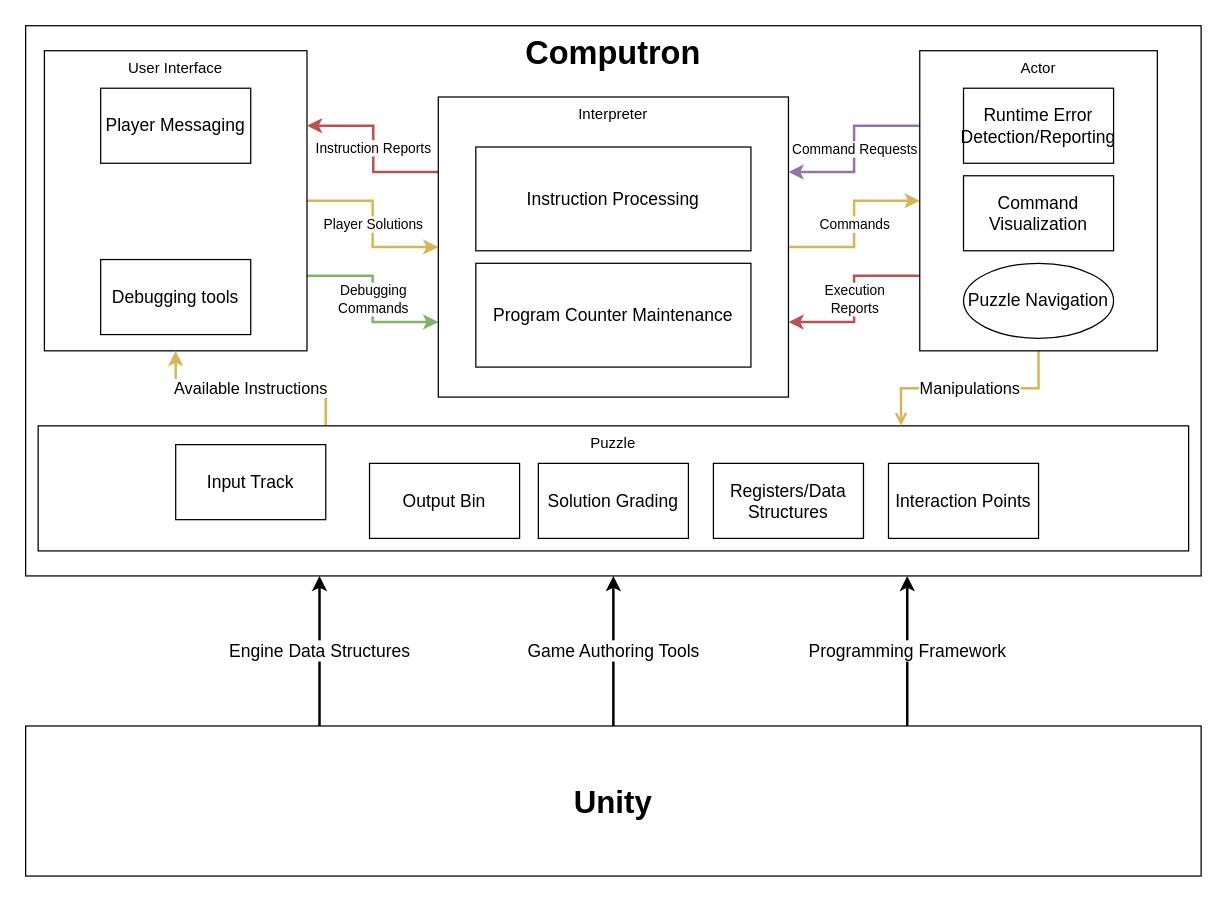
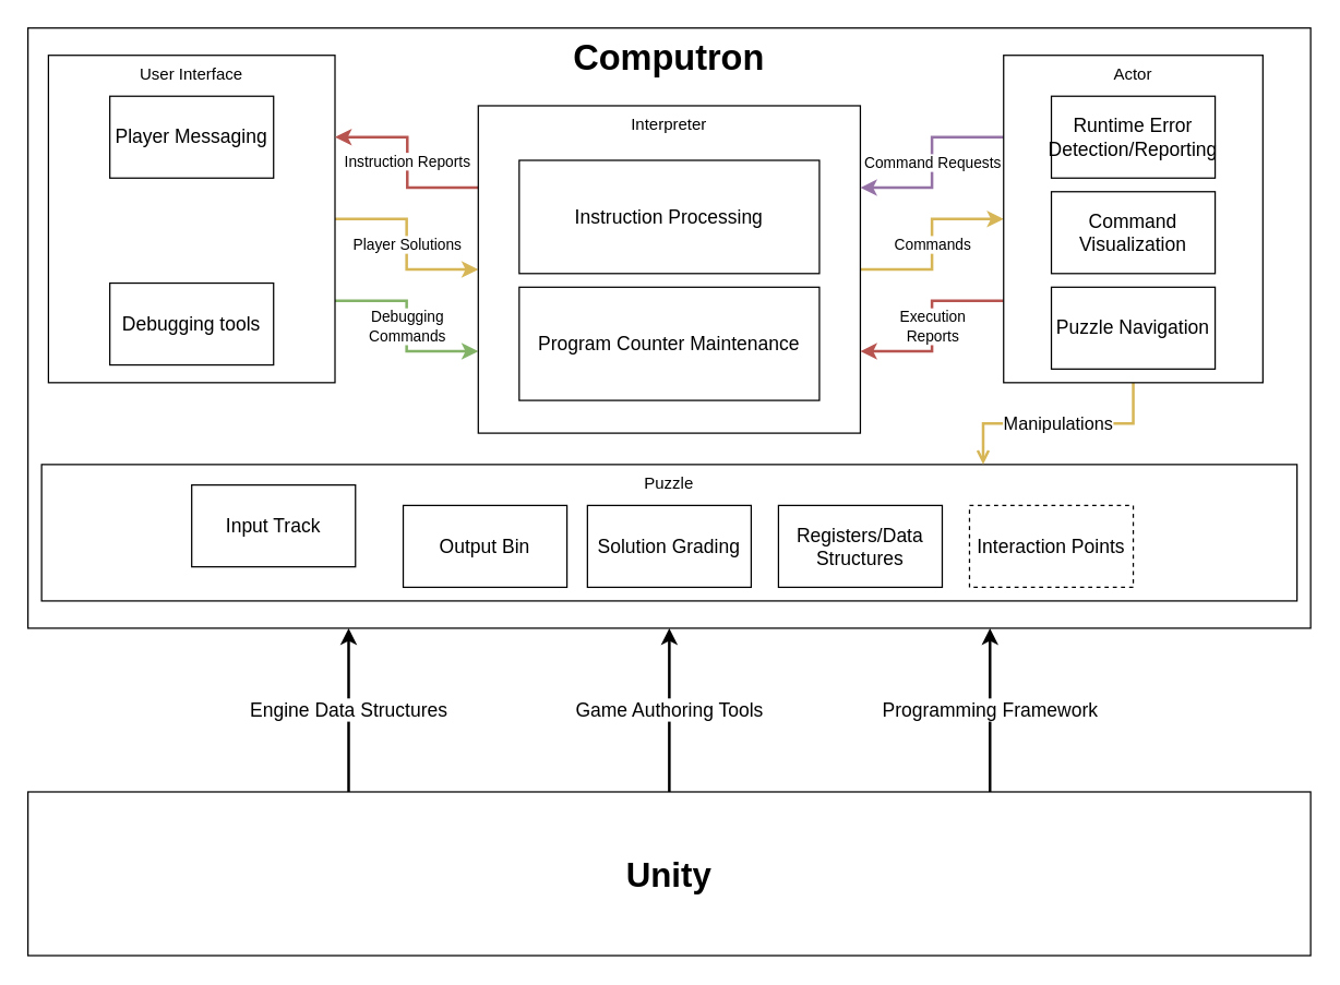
  <mxCell id="0" />
  <mxCell id="1" parent="0" />
  <mxCell id="2" value="&lt;font style=&quot;font-size: 26px&quot;&gt;&lt;b&gt;Computron&lt;/b&gt;&lt;/font&gt;" style="rounded=0;whiteSpace=wrap;html=1;shadow=0;verticalAlign=top;" parent="1" vertex="1"><mxGeometry x="20" y="20" width="940" height="440" as="geometry" /></mxCell>
  <mxCell id="3" value="&lt;font style=&quot;font-size: 14px&quot;&gt;Engine Data Structures&lt;/font&gt;" style="edgeStyle=orthogonalEdgeStyle;rounded=0;orthogonalLoop=1;jettySize=auto;html=1;exitX=0.25;exitY=0;exitDx=0;exitDy=0;entryX=0.25;entryY=1;entryDx=0;entryDy=0;strokeWidth=2;" parent="1" source="6" target="2" edge="1"><mxGeometry relative="1" as="geometry" /></mxCell>
  <mxCell id="4" value="&lt;font style=&quot;font-size: 14px&quot;&gt;Programming Framework&lt;/font&gt;" style="edgeStyle=orthogonalEdgeStyle;rounded=0;orthogonalLoop=1;jettySize=auto;html=1;exitX=0.75;exitY=0;exitDx=0;exitDy=0;entryX=0.75;entryY=1;entryDx=0;entryDy=0;strokeWidth=2;" parent="1" source="6" target="2" edge="1"><mxGeometry relative="1" as="geometry" /></mxCell>
  <mxCell id="5" value="&lt;font style=&quot;font-size: 14px&quot;&gt;Game Authoring Tools&lt;/font&gt;" style="edgeStyle=orthogonalEdgeStyle;rounded=0;orthogonalLoop=1;jettySize=auto;html=1;exitX=0.5;exitY=0;exitDx=0;exitDy=0;entryX=0.5;entryY=1;entryDx=0;entryDy=0;strokeWidth=2;" parent="1" source="6" target="2" edge="1"><mxGeometry relative="1" as="geometry" /></mxCell>
  <mxCell id="6" value="&lt;font style=&quot;font-size: 25px&quot;&gt;&lt;b&gt;Unity&lt;/b&gt;&lt;/font&gt;" style="rounded=0;whiteSpace=wrap;html=1;" parent="1" vertex="1"><mxGeometry x="20" y="580" width="940" height="120" as="geometry" /></mxCell>
  <mxCell id="7" value="Player Solutions" style="edgeStyle=orthogonalEdgeStyle;rounded=0;orthogonalLoop=1;jettySize=auto;html=1;exitX=1;exitY=0.5;exitDx=0;exitDy=0;fillColor=#fff2cc;strokeColor=#d6b656;strokeWidth=2;" parent="1" source="9" target="16" edge="1"><mxGeometry relative="1" as="geometry" /></mxCell>
  <mxCell id="8" value="Debugging &lt;br&gt;Commands" style="edgeStyle=orthogonalEdgeStyle;rounded=0;orthogonalLoop=1;jettySize=auto;html=1;exitX=1;exitY=0.75;exitDx=0;exitDy=0;entryX=0;entryY=0.75;entryDx=0;entryDy=0;fillColor=#d5e8d4;strokeColor=#82b366;strokeWidth=2;" parent="1" source="9" target="16" edge="1"><mxGeometry relative="1" as="geometry" /></mxCell>
  <mxCell id="9" value="User Interface" style="rounded=0;whiteSpace=wrap;html=1;shadow=0;comic=0;verticalAlign=top;" parent="1" vertex="1"><mxGeometry x="35" y="40" width="210" height="240" as="geometry" /></mxCell>
  <mxCell id="10" value="&lt;font style=&quot;font-size: 14px&quot;&gt;Player Messaging&lt;/font&gt;" style="rounded=0;whiteSpace=wrap;html=1;shadow=0;comic=0;" parent="1" vertex="1"><mxGeometry x="80" y="70" width="120" height="60" as="geometry" /></mxCell>
  <mxCell id="11" value="&lt;font style=&quot;font-size: 14px&quot;&gt;Debugging tools&lt;/font&gt;" style="rounded=0;whiteSpace=wrap;html=1;shadow=0;comic=0;" parent="1" vertex="1"><mxGeometry x="80" y="207" width="120" height="60" as="geometry" /></mxCell>
- <mxCell id="12" value="&lt;font style=&quot;font-size: 13px&quot;&gt;Available Instructions&lt;/font&gt;" style="edgeStyle=orthogonalEdgeStyle;rounded=0;orthogonalLoop=1;jettySize=auto;html=1;exitX=0.25;exitY=0;exitDx=0;exitDy=0;entryX=0.5;entryY=1;entryDx=0;entryDy=0;strokeWidth=2;fillColor=#fff2cc;strokeColor=#d6b656;" parent="1" source="13" target="9" edge="1"><mxGeometry relative="1" as="geometry" /></mxCell>
  <mxCell id="13" value="Puzzle" style="rounded=0;whiteSpace=wrap;html=1;shadow=0;comic=0;verticalAlign=top;" parent="1" vertex="1"><mxGeometry x="30" y="340" width="920" height="100" as="geometry" /></mxCell>
  <mxCell id="14" value="Instruction Reports" style="edgeStyle=orthogonalEdgeStyle;rounded=0;orthogonalLoop=1;jettySize=auto;html=1;exitX=0;exitY=0.25;exitDx=0;exitDy=0;entryX=1;entryY=0.25;entryDx=0;entryDy=0;fillColor=#f8cecc;strokeColor=#b85450;strokeWidth=2;" parent="1" source="16" target="9" edge="1"><mxGeometry relative="1" as="geometry"><Array as="points"><mxPoint x="298" y="137" /><mxPoint x="298" y="100" /></Array></mxGeometry></mxCell>
  <mxCell id="15" value="Commands" style="edgeStyle=orthogonalEdgeStyle;rounded=0;orthogonalLoop=1;jettySize=auto;html=1;exitX=1;exitY=0.5;exitDx=0;exitDy=0;entryX=0;entryY=0.5;entryDx=0;entryDy=0;fillColor=#fff2cc;strokeColor=#d6b656;strokeWidth=2;" parent="1" source="16" target="21" edge="1"><mxGeometry relative="1" as="geometry" /></mxCell>
  <mxCell id="16" value="Interpreter" style="rounded=0;whiteSpace=wrap;html=1;shadow=0;comic=0;verticalAlign=top;" parent="1" vertex="1"><mxGeometry x="350" y="77" width="280" height="240" as="geometry" /></mxCell>
  <mxCell id="17" value="&lt;font style=&quot;font-size: 14px&quot;&gt;Instruction Processing&lt;/font&gt;" style="rounded=0;whiteSpace=wrap;html=1;shadow=0;comic=0;" parent="1" vertex="1"><mxGeometry x="380" y="117" width="220" height="83" as="geometry" /></mxCell>
  <mxCell id="18" value="&lt;font style=&quot;font-size: 13px&quot;&gt;Manipulations&lt;/font&gt;" style="edgeStyle=orthogonalEdgeStyle;rounded=0;orthogonalLoop=1;jettySize=auto;html=1;exitX=0.5;exitY=1;exitDx=0;exitDy=0;entryX=0.75;entryY=0;entryDx=0;entryDy=0;fillColor=#fff2cc;strokeColor=#d6b656;strokeWidth=2;endArrow=open;" parent="1" source="21" target="13" edge="1"><mxGeometry relative="1" as="geometry" /></mxCell>
  <mxCell id="19" value="Command Requests" style="edgeStyle=orthogonalEdgeStyle;rounded=0;orthogonalLoop=1;jettySize=auto;html=1;exitX=0;exitY=0.25;exitDx=0;exitDy=0;entryX=1;entryY=0.25;entryDx=0;entryDy=0;fillColor=#e1d5e7;strokeColor=#9673a6;strokeWidth=2;" edge="1" parent="1" source="21" target="16"><mxGeometry relative="1" as="geometry" /></mxCell>
  <mxCell id="20" value="Execution &lt;br&gt;Reports" style="edgeStyle=orthogonalEdgeStyle;rounded=0;orthogonalLoop=1;jettySize=auto;html=1;exitX=0;exitY=0.75;exitDx=0;exitDy=0;entryX=1;entryY=0.75;entryDx=0;entryDy=0;strokeWidth=2;fillColor=#f8cecc;strokeColor=#b85450;" edge="1" parent="1" source="21" target="16"><mxGeometry relative="1" as="geometry" /></mxCell>
  <mxCell id="21" value="Actor" style="rounded=0;whiteSpace=wrap;html=1;shadow=0;comic=0;verticalAlign=top;" parent="1" vertex="1"><mxGeometry x="735" y="40" width="190" height="240" as="geometry" /></mxCell>
  <mxCell id="22" value="&lt;font style=&quot;font-size: 14px&quot;&gt;Runtime Error Detection/Reporting&lt;/font&gt;" style="rounded=0;whiteSpace=wrap;html=1;shadow=0;comic=0;" parent="1" vertex="1"><mxGeometry x="770" y="70" width="120" height="60" as="geometry" /></mxCell>
  <mxCell id="23" value="&lt;font style=&quot;font-size: 14px&quot;&gt;Command Visualization&lt;/font&gt;" style="rounded=0;whiteSpace=wrap;html=1;shadow=0;comic=0;" parent="1" vertex="1"><mxGeometry x="770" y="140" width="120" height="60" as="geometry" /></mxCell>
  <mxCell id="24" value="&lt;font style=&quot;font-size: 14px&quot;&gt;Input Track&lt;/font&gt;" style="rounded=0;whiteSpace=wrap;html=1;shadow=0;comic=0;" parent="1" vertex="1"><mxGeometry x="140" y="355" width="120" height="60" as="geometry" /></mxCell>
  <mxCell id="25" value="&lt;font style=&quot;font-size: 14px&quot;&gt;Output Bin&lt;/font&gt;" style="rounded=0;whiteSpace=wrap;html=1;shadow=0;comic=0;" parent="1" vertex="1"><mxGeometry x="295" y="370" width="120" height="60" as="geometry" /></mxCell>
  <mxCell id="26" value="&lt;font style=&quot;font-size: 14px&quot;&gt;Solution Grading&lt;/font&gt;" style="rounded=0;whiteSpace=wrap;html=1;shadow=0;comic=0;" parent="1" vertex="1"><mxGeometry x="430" y="370" width="120" height="60" as="geometry" /></mxCell>
  <mxCell id="27" value="&lt;font style=&quot;font-size: 14px&quot;&gt;Registers/Data Structures&lt;/font&gt;" style="rounded=0;whiteSpace=wrap;html=1;shadow=0;comic=0;" parent="1" vertex="1"><mxGeometry x="570" y="370" width="120" height="60" as="geometry" /></mxCell>
- <mxCell id="28" value="&lt;font style=&quot;font-size: 14px&quot;&gt;Interaction Points&lt;/font&gt;" style="rounded=0;whiteSpace=wrap;html=1;shadow=0;comic=0;" parent="1" vertex="1"><mxGeometry x="710" y="370" width="120" height="60" as="geometry" /></mxCell>
- <mxCell id="29" value="&lt;font style=&quot;font-size: 14px&quot;&gt;Puzzle Navigation&lt;/font&gt;" style="ellipse;whiteSpace=wrap;html=1;shadow=0;comic=0;" parent="1" vertex="1"><mxGeometry x="770" y="210" width="120" height="60" as="geometry" /></mxCell>
+ <mxCell id="28" value="&lt;font style=&quot;font-size: 14px&quot;&gt;Interaction Points&lt;/font&gt;" style="rounded=0;whiteSpace=wrap;html=1;shadow=0;comic=0;dashed=1;" parent="1" vertex="1"><mxGeometry x="710" y="370" width="120" height="60" as="geometry" /></mxCell>
+ <mxCell id="29" value="&lt;font style=&quot;font-size: 14px&quot;&gt;Puzzle Navigation&lt;/font&gt;" style="rounded=0;whiteSpace=wrap;html=1;shadow=0;comic=0;" parent="1" vertex="1"><mxGeometry x="770" y="210" width="120" height="60" as="geometry" /></mxCell>
  <mxCell id="30" value="&lt;font style=&quot;font-size: 14px&quot;&gt;Program Counter Maintenance&lt;/font&gt;" style="rounded=0;whiteSpace=wrap;html=1;shadow=0;comic=0;" vertex="1" parent="1"><mxGeometry x="380" y="210" width="220" height="83" as="geometry" /></mxCell>
